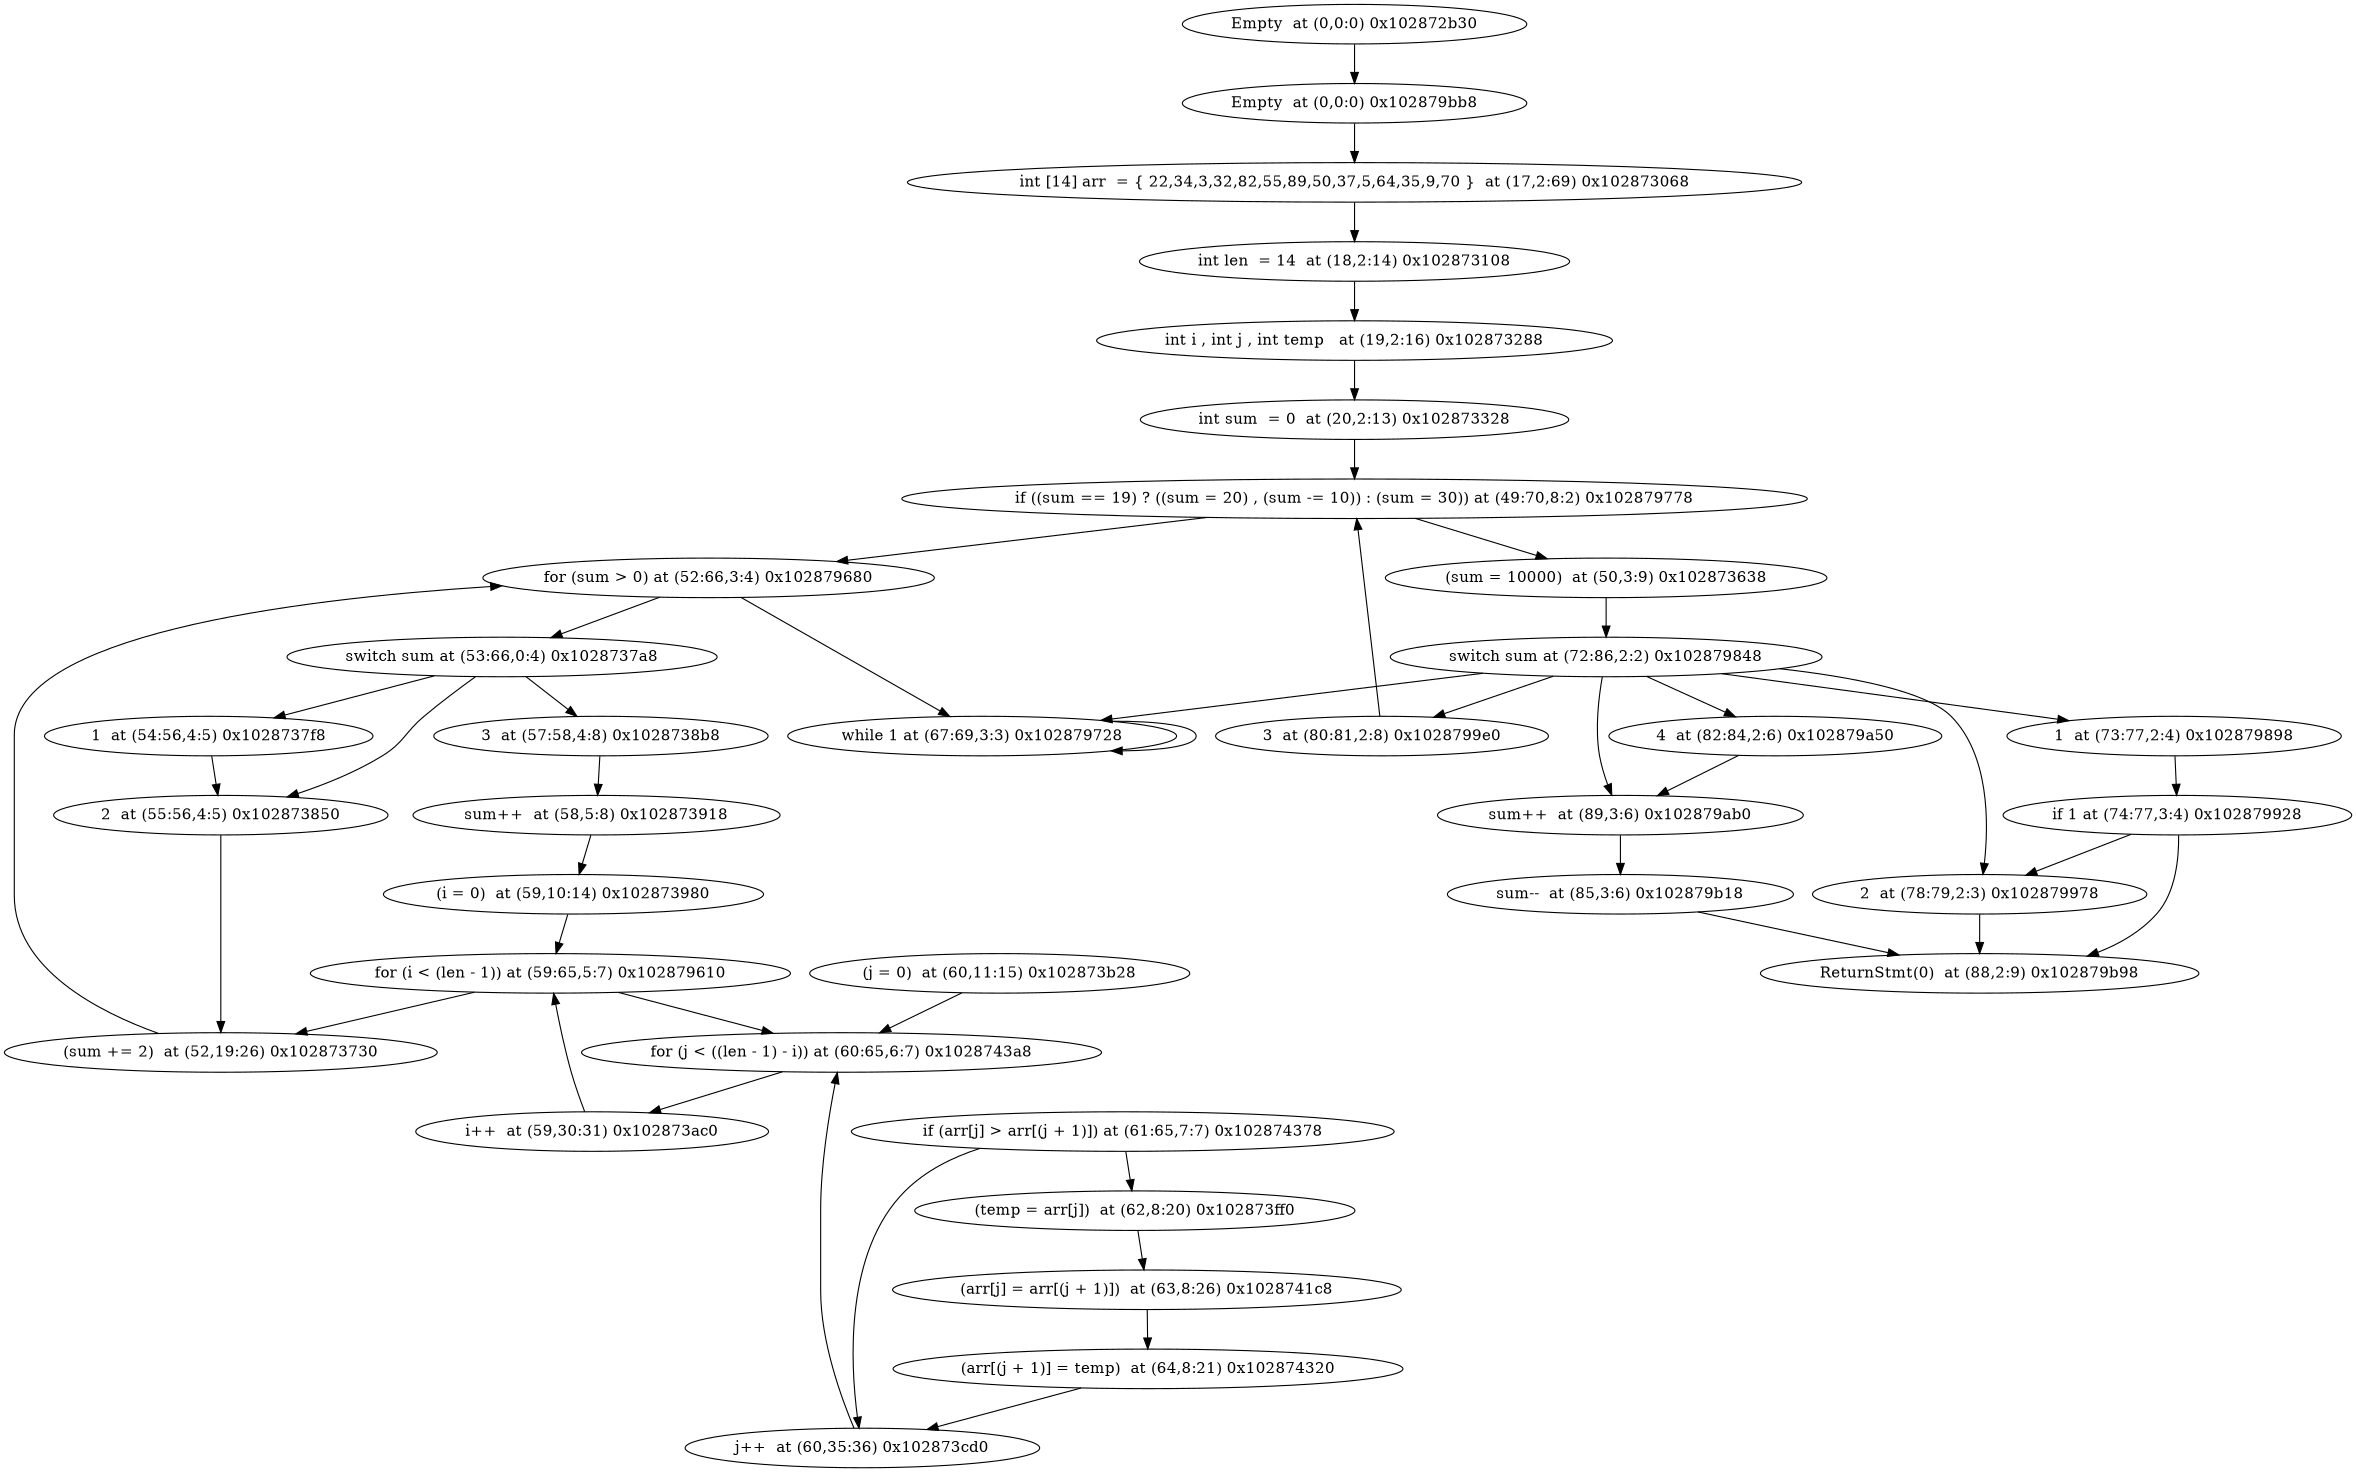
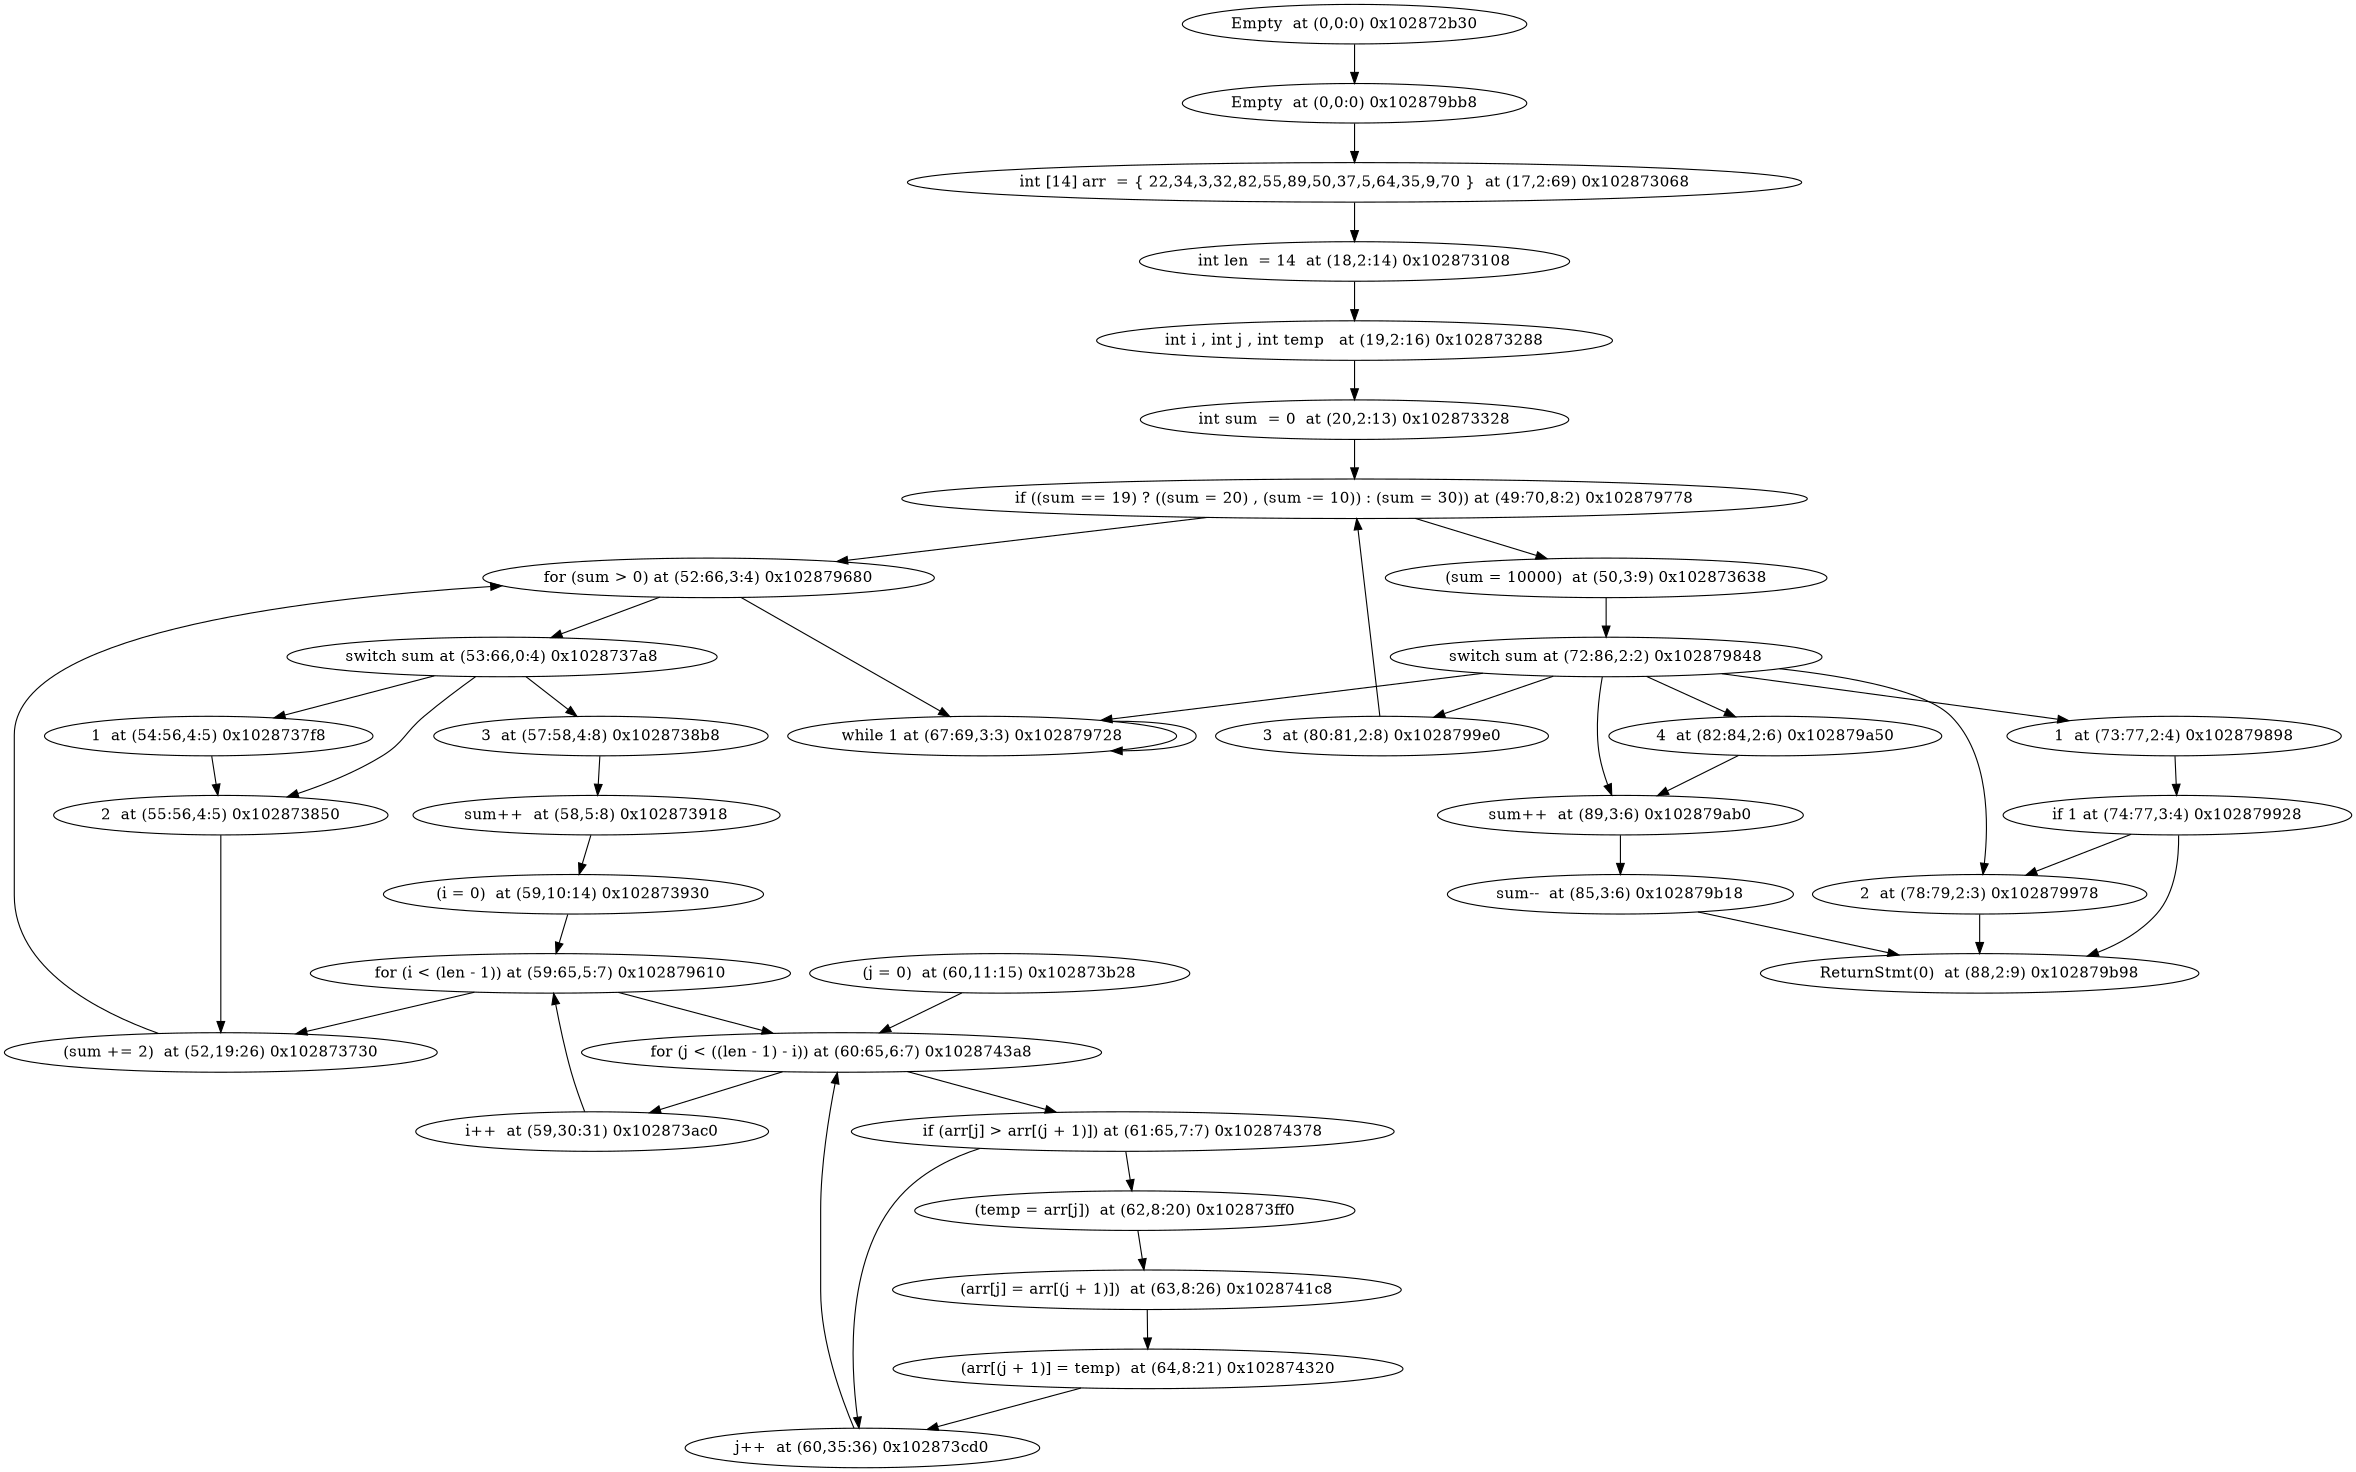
  digraph {
    "Empty  at (0,0:0) 0x102872b30"
    "Empty  at (0,0:0) 0x102879bb8"
    "int [14] arr  = { 22,34,3,32,82,55,89,50,37,5,64,35,9,70 }  at (17,2:69) 0x102873068"
    "int len  = 14  at (18,2:14) 0x102873108"
    "int i , int j , int temp   at (19,2:16) 0x102873288"
    "int sum  = 0  at (20,2:13) 0x102873328"
    "if ((sum == 19) ? ((sum = 20) , (sum -= 10)) : (sum = 30)) at (49:70,8:2) 0x102879778"
    "(sum = 10000)  at (50,3:9) 0x102873638"
    "for (sum > 0) at (52:66,3:4) 0x102879680"
    "switch sum at (72:86,2:2) 0x102879848"
    n11 [label="switch sum at (53:66,0:4) 0x1028737a8"]
    "while 1 at (67:69,3:3) 0x102879728"
    "3  at (80:81,2:8) 0x1028799e0"
    "2  at (78:79,2:3) 0x102879978"
    "4  at (82:84,2:6) 0x102879a50"
    "1  at (73:77,2:4) 0x102879898"
    n17 [label="sum++  at (89,3:6) 0x102879ab0"]
    "3  at (57:58,4:8) 0x1028738b8"
    "2  at (55:56,4:5) 0x102873850"
    "1  at (54:56,4:5) 0x1028737f8"
    "ReturnStmt(0)  at (88,2:9) 0x102879b98"
    "if 1 at (74:77,3:4) 0x102879928"
    "sum--  at (85,3:6) 0x102879b18"
    "sum++  at (58,5:8) 0x102873918"
    "(sum += 2)  at (52,19:26) 0x102873730"
-   "(i = 0)  at (59,10:14) 0x102873980"
+   "(i = 0)  at (59,10:14) 0x102873980" [label="(i = 0)  at (59,10:14) 0x102873930"]
    "for (i < (len - 1)) at (59:65,5:7) 0x102879610"
    "for (j < ((len - 1) - i)) at (60:65,6:7) 0x1028743a8"
    "(j = 0)  at (60,11:15) 0x102873b28"
    "i++  at (59,30:31) 0x102873ac0"
    "if (arr[j] > arr[(j + 1)]) at (61:65,7:7) 0x102874378"
    "j++  at (60,35:36) 0x102873cd0"
    "(temp = arr[j])  at (62,8:20) 0x102873ff0"
    "(arr[j] = arr[(j + 1)])  at (63,8:26) 0x1028741c8"
    "(arr[(j + 1)] = temp)  at (64,8:21) 0x102874320"
    "Empty  at (0,0:0) 0x102872b30" -> "Empty  at (0,0:0) 0x102879bb8"
    "Empty  at (0,0:0) 0x102879bb8" -> "int [14] arr  = { 22,34,3,32,82,55,89,50,37,5,64,35,9,70 }  at (17,2:69) 0x102873068"
    "int [14] arr  = { 22,34,3,32,82,55,89,50,37,5,64,35,9,70 }  at (17,2:69) 0x102873068" -> "int len  = 14  at (18,2:14) 0x102873108"
    "int len  = 14  at (18,2:14) 0x102873108" -> "int i , int j , int temp   at (19,2:16) 0x102873288"
    "int i , int j , int temp   at (19,2:16) 0x102873288" -> "int sum  = 0  at (20,2:13) 0x102873328"
    "int sum  = 0  at (20,2:13) 0x102873328" -> "if ((sum == 19) ? ((sum = 20) , (sum -= 10)) : (sum = 30)) at (49:70,8:2) 0x102879778"
    "if ((sum == 19) ? ((sum = 20) , (sum -= 10)) : (sum = 30)) at (49:70,8:2) 0x102879778" -> "(sum = 10000)  at (50,3:9) 0x102873638"
    "if ((sum == 19) ? ((sum = 20) , (sum -= 10)) : (sum = 30)) at (49:70,8:2) 0x102879778" -> "for (sum > 0) at (52:66,3:4) 0x102879680"
    "(sum = 10000)  at (50,3:9) 0x102873638" -> "switch sum at (72:86,2:2) 0x102879848"
    "for (sum > 0) at (52:66,3:4) 0x102879680" -> n11
    "for (sum > 0) at (52:66,3:4) 0x102879680" -> "while 1 at (67:69,3:3) 0x102879728"
    "switch sum at (72:86,2:2) 0x102879848" -> "while 1 at (67:69,3:3) 0x102879728"
    "switch sum at (72:86,2:2) 0x102879848" -> "3  at (80:81,2:8) 0x1028799e0"
    "switch sum at (72:86,2:2) 0x102879848" -> "2  at (78:79,2:3) 0x102879978"
    "switch sum at (72:86,2:2) 0x102879848" -> "4  at (82:84,2:6) 0x102879a50"
    "switch sum at (72:86,2:2) 0x102879848" -> "1  at (73:77,2:4) 0x102879898"
    "switch sum at (72:86,2:2) 0x102879848" -> n17
    n11 -> "3  at (57:58,4:8) 0x1028738b8"
    n11 -> "2  at (55:56,4:5) 0x102873850"
    n11 -> "1  at (54:56,4:5) 0x1028737f8"
    "while 1 at (67:69,3:3) 0x102879728" -> "while 1 at (67:69,3:3) 0x102879728"
    "3  at (80:81,2:8) 0x1028799e0" -> "if ((sum == 19) ? ((sum = 20) , (sum -= 10)) : (sum = 30)) at (49:70,8:2) 0x102879778"
    "2  at (78:79,2:3) 0x102879978" -> "ReturnStmt(0)  at (88,2:9) 0x102879b98"
    "4  at (82:84,2:6) 0x102879a50" -> n17
    "1  at (73:77,2:4) 0x102879898" -> "if 1 at (74:77,3:4) 0x102879928"
    n17 -> "sum--  at (85,3:6) 0x102879b18"
    "3  at (57:58,4:8) 0x1028738b8" -> "sum++  at (58,5:8) 0x102873918"
    "2  at (55:56,4:5) 0x102873850" -> "(sum += 2)  at (52,19:26) 0x102873730"
    "1  at (54:56,4:5) 0x1028737f8" -> "2  at (55:56,4:5) 0x102873850"
    "if 1 at (74:77,3:4) 0x102879928" -> "2  at (78:79,2:3) 0x102879978"
    "if 1 at (74:77,3:4) 0x102879928" -> "ReturnStmt(0)  at (88,2:9) 0x102879b98"
    "sum--  at (85,3:6) 0x102879b18" -> "ReturnStmt(0)  at (88,2:9) 0x102879b98"
    "sum++  at (58,5:8) 0x102873918" -> "(i = 0)  at (59,10:14) 0x102873980"
    "(sum += 2)  at (52,19:26) 0x102873730" -> "for (sum > 0) at (52:66,3:4) 0x102879680"
    "(i = 0)  at (59,10:14) 0x102873980" -> "for (i < (len - 1)) at (59:65,5:7) 0x102879610"
    "for (i < (len - 1)) at (59:65,5:7) 0x102879610" -> "(sum += 2)  at (52,19:26) 0x102873730"
    "for (i < (len - 1)) at (59:65,5:7) 0x102879610" -> "for (j < ((len - 1) - i)) at (60:65,6:7) 0x1028743a8"
    "for (j < ((len - 1) - i)) at (60:65,6:7) 0x1028743a8" -> "i++  at (59,30:31) 0x102873ac0"
+   "for (j < ((len - 1) - i)) at (60:65,6:7) 0x1028743a8" -> "if (arr[j] > arr[(j + 1)]) at (61:65,7:7) 0x102874378"
    "(j = 0)  at (60,11:15) 0x102873b28" -> "for (j < ((len - 1) - i)) at (60:65,6:7) 0x1028743a8"
    "i++  at (59,30:31) 0x102873ac0" -> "for (i < (len - 1)) at (59:65,5:7) 0x102879610"
    "if (arr[j] > arr[(j + 1)]) at (61:65,7:7) 0x102874378" -> "j++  at (60,35:36) 0x102873cd0"
    "if (arr[j] > arr[(j + 1)]) at (61:65,7:7) 0x102874378" -> "(temp = arr[j])  at (62,8:20) 0x102873ff0"
    "j++  at (60,35:36) 0x102873cd0" -> "for (j < ((len - 1) - i)) at (60:65,6:7) 0x1028743a8"
    "(temp = arr[j])  at (62,8:20) 0x102873ff0" -> "(arr[j] = arr[(j + 1)])  at (63,8:26) 0x1028741c8"
    "(arr[j] = arr[(j + 1)])  at (63,8:26) 0x1028741c8" -> "(arr[(j + 1)] = temp)  at (64,8:21) 0x102874320"
    "(arr[(j + 1)] = temp)  at (64,8:21) 0x102874320" -> "j++  at (60,35:36) 0x102873cd0"
  }
